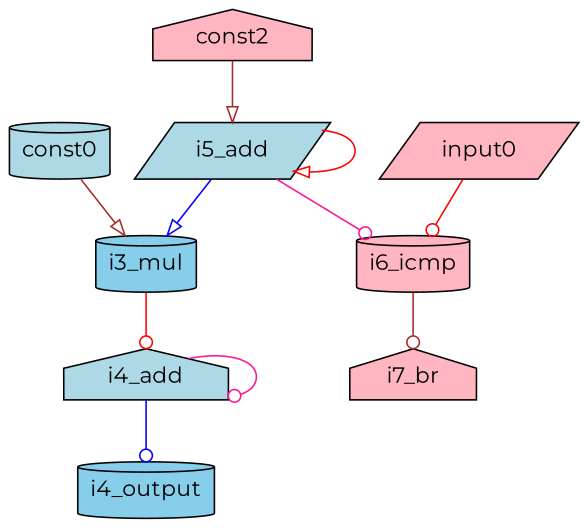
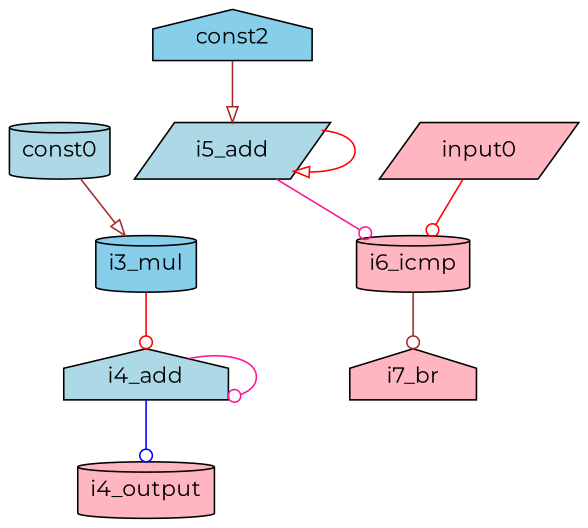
  digraph {
    fontname=Montserrat
    node [fillcolor=lightpink fontname=Montserrat opcode=const shape=cylinder style=filled]
    edge [arrowhead=odot color=brown fontname=Montserrat operand=any2input]
    const0 [constVal=0 fillcolor=lightblue]
    i3_mul [fillcolor=skyblue opcode=mul]
    i4_add [fillcolor=lightblue opcode=add shape=house]
-   i4_output [fillcolor=skyblue opcode=output]
-   const2 [constVal=1 shape=house]
+   i4_output [opcode=output]
+   const2 [constVal=1 fillcolor=skyblue shape=house]
    i5_add [fillcolor=lightblue opcode=add shape=parallelogram]
    i6_icmp [opcode=icmp]
    i7_br [opcode=io_width_1 original_opcode=br shape=house]
    input0 [opcode=input shape=parallelogram]
    const0 -> i3_mul [arrowhead=onormal]
    i3_mul -> i4_add [color=red]
    i4_add -> i4_add [color=deeppink operand=LHS]
    i4_add -> i4_output [color=blue operand=""]
    const2 -> i5_add [arrowhead=onormal]
-   i5_add -> i3_mul [arrowhead=onormal color=blue]
    i5_add -> i5_add [arrowhead=onormal color=red]
    i5_add -> i6_icmp [color=deeppink operand=LHS]
    i6_icmp -> i7_br [operand=branch_cond]
    input0 -> i6_icmp [color=red operand=RHS]
  }
